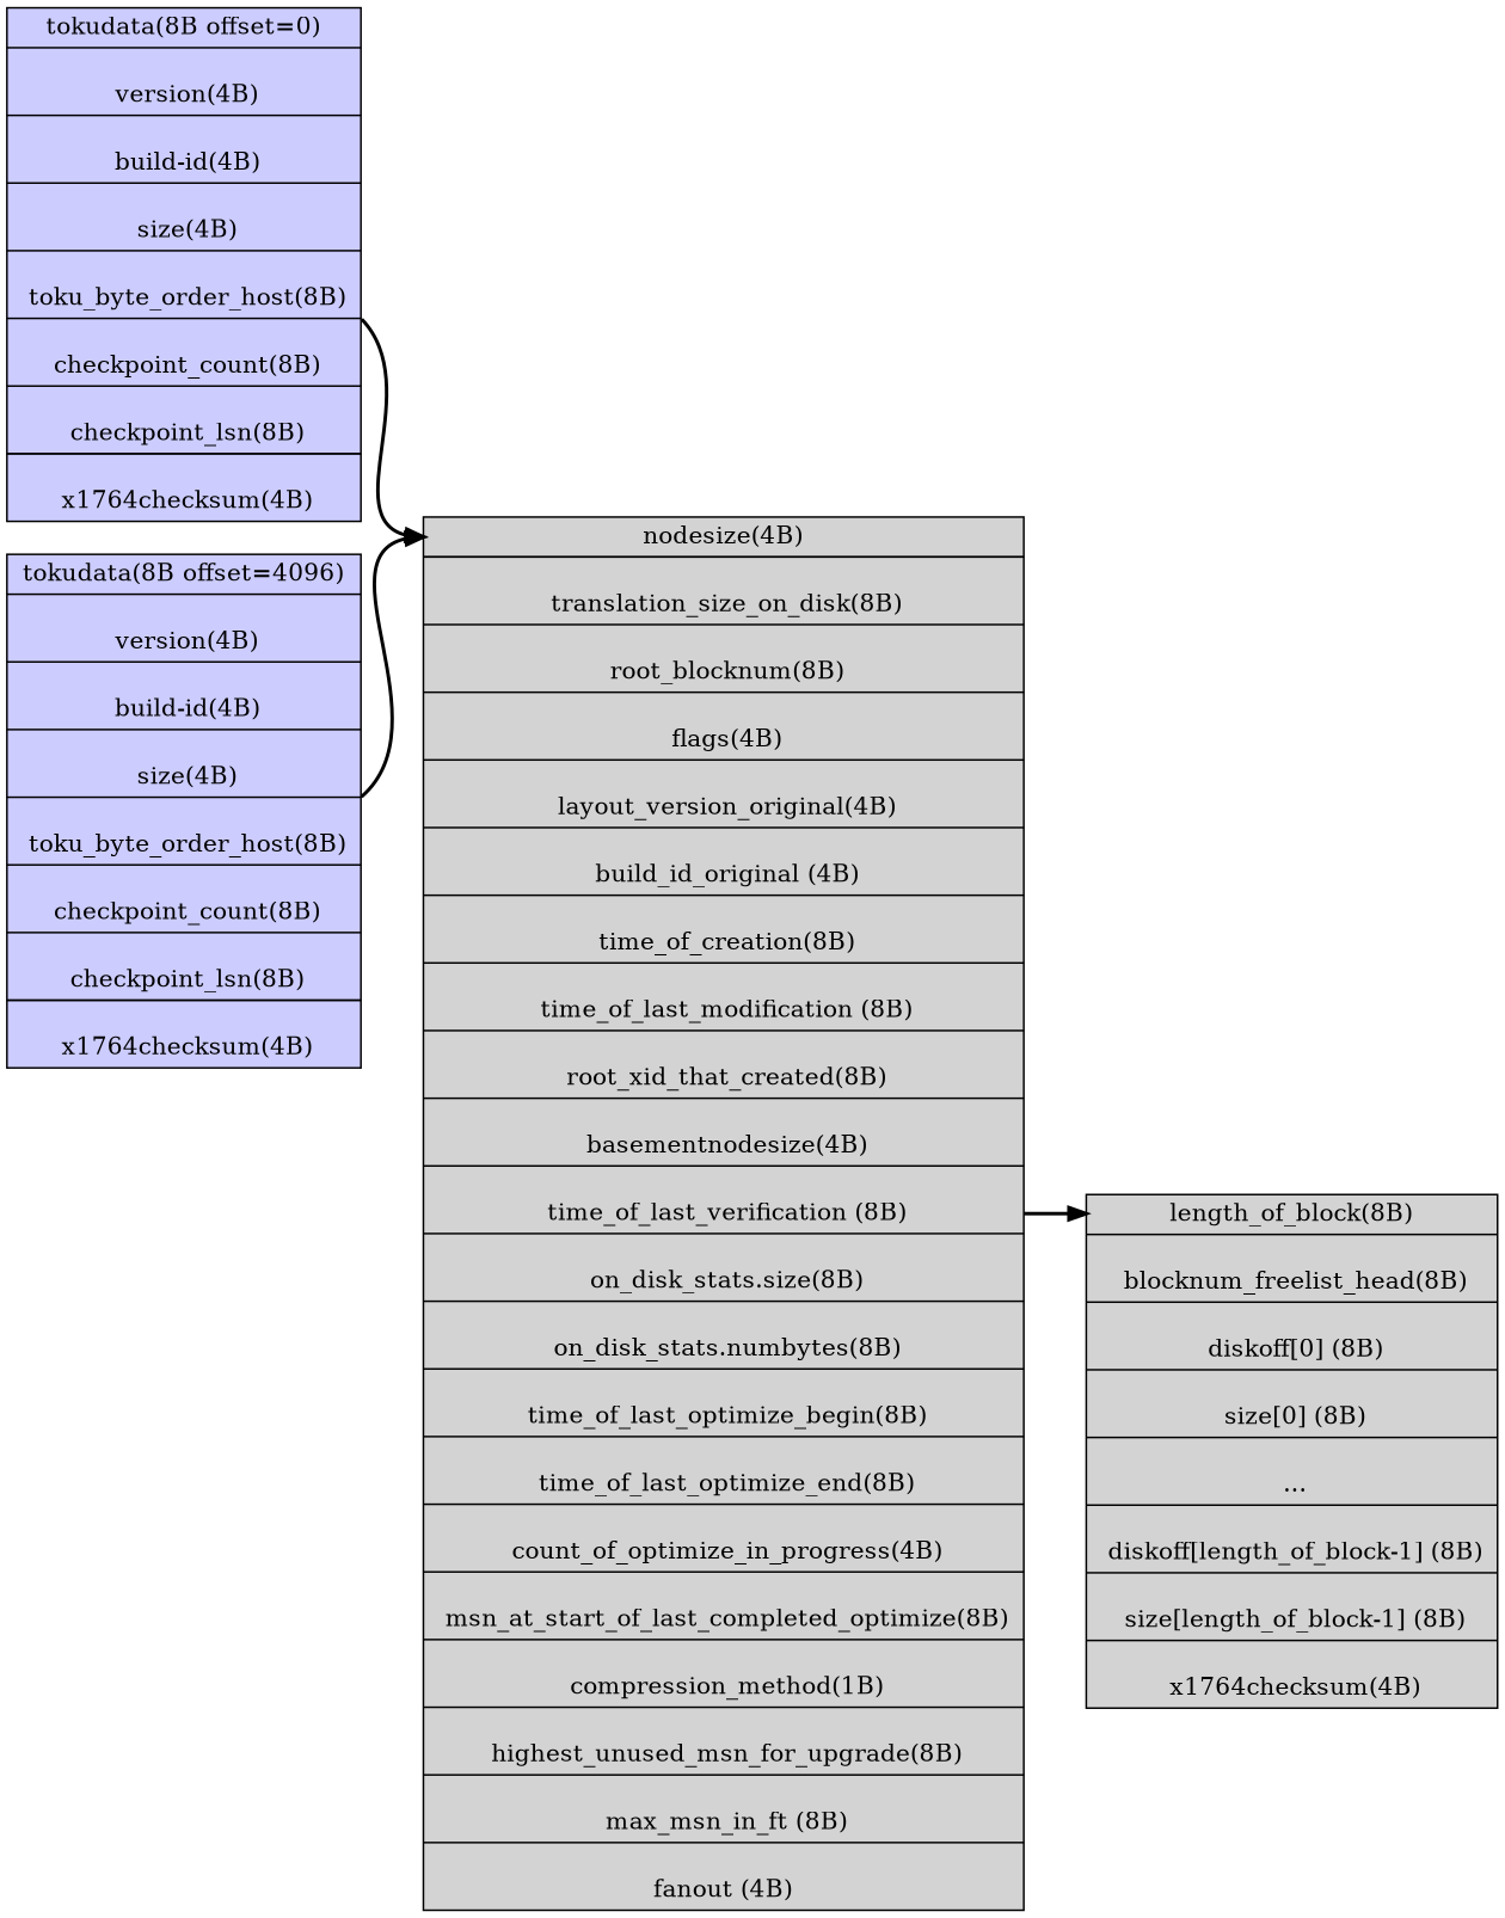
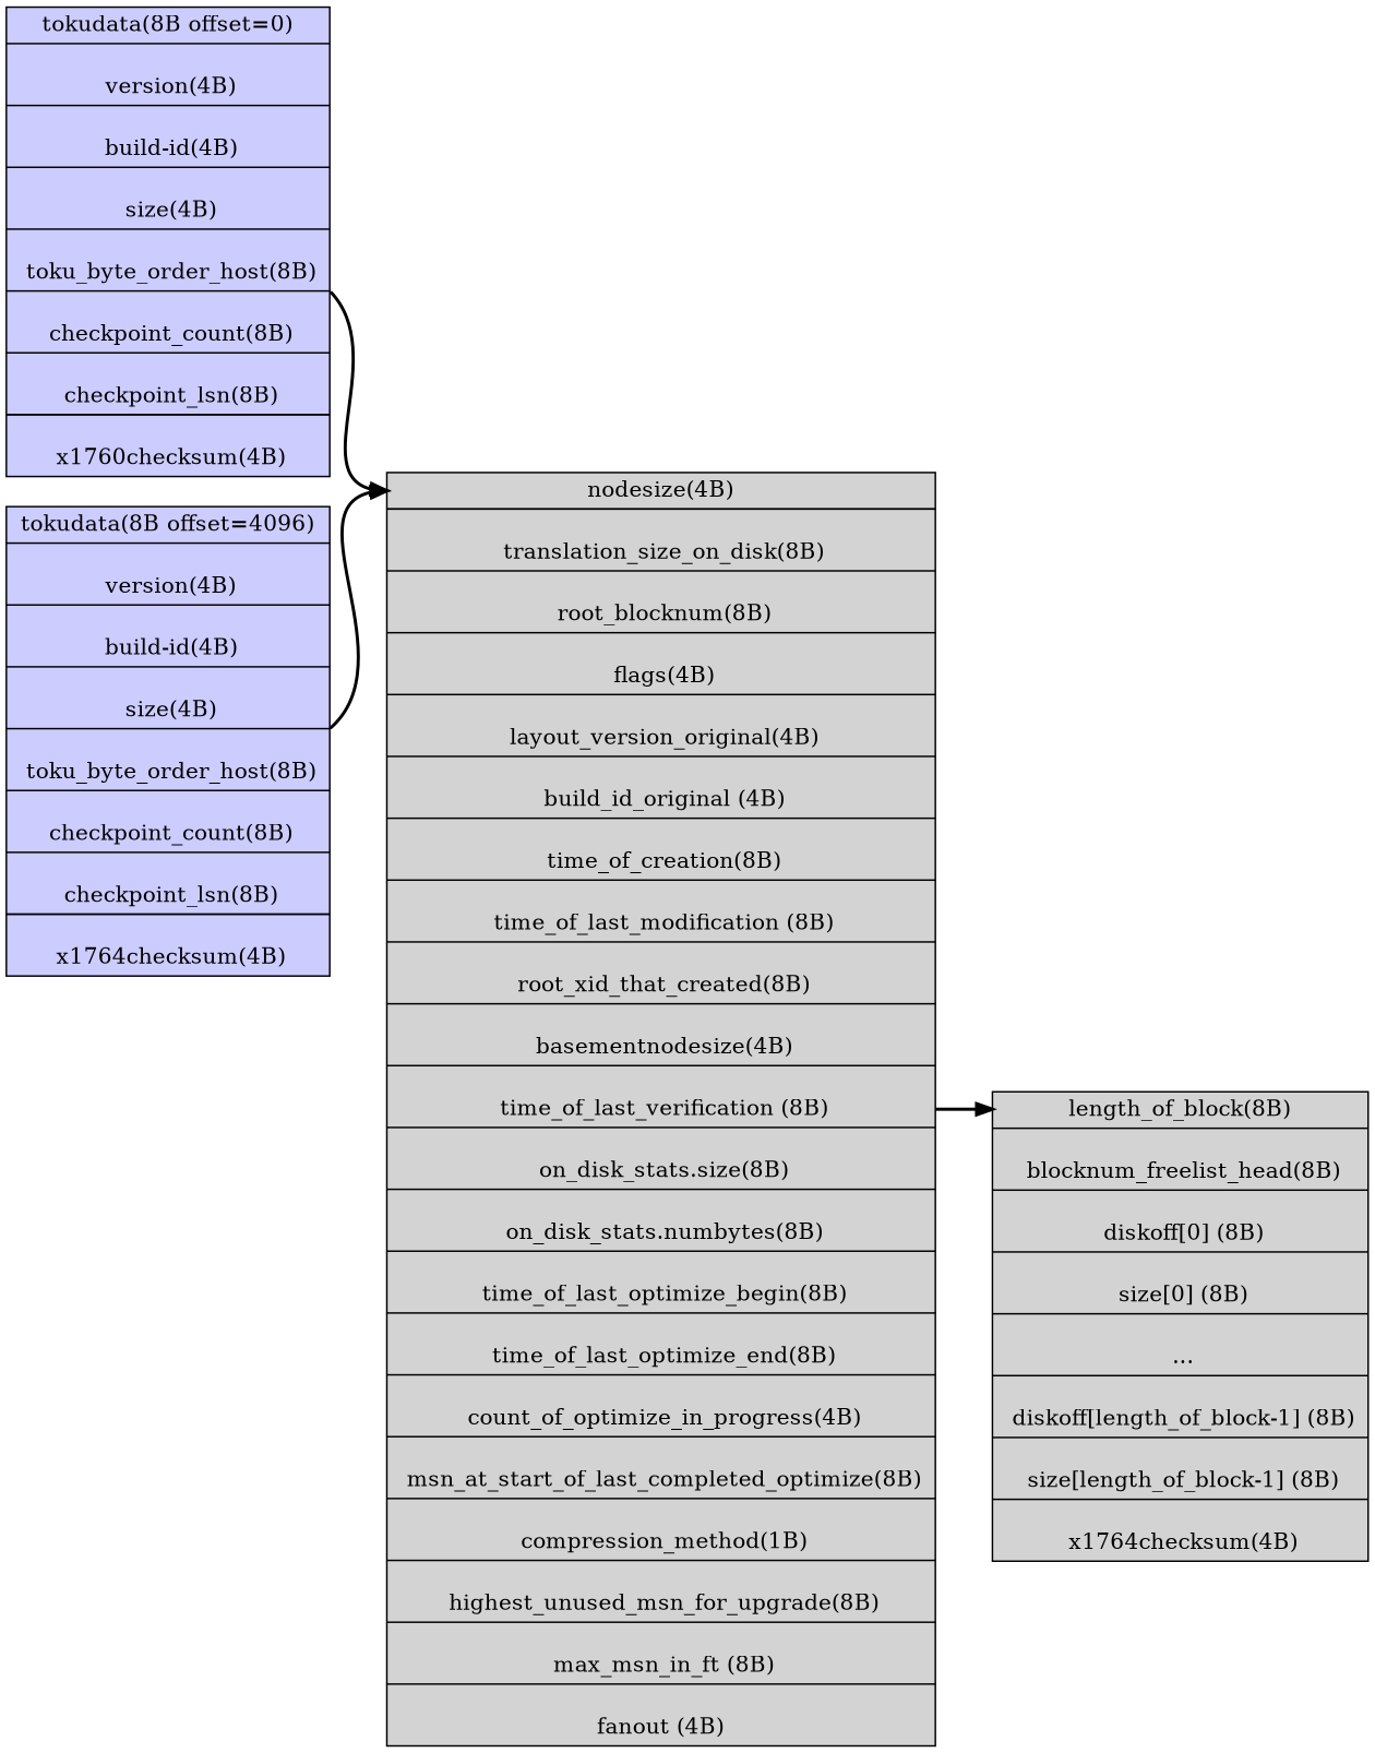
  digraph {
    rankdir=LR
    node [shape=record style=filled]
    edge [headport=header style=bold tailport=data]
-   n1 [fillcolor="#CCCCFF" label="tokudata(8B offset=0) | \n						   version(4B) | \n						   build-id(4B) | \n						   size(4B) |\n						   toku_byte_order_host(8B)|\n						   checkpoint_count(8B)|\n						   checkpoint_lsn(8B)|\n						   <data> ...|\n						   x1764checksum(4B)"]
+   n1 [fillcolor="#CCCCFF" label="tokudata(8B offset=0) | \n						   version(4B) | \n						   build-id(4B) | \n						   size(4B) |\n						   toku_byte_order_host(8B)|\n						   checkpoint_count(8B)|\n						   checkpoint_lsn(8B)|\n						   <data> ...|\n						   x1760checksum(4B)"]
    n2 [label="<header> nodesize(4B) | \n	                 <trans_addr> translation_address_on_disk(8B) | \n	                 translation_size_on_disk(8B) | \n	                 root_blocknum(8B) | \n	                 flags(4B) | \n	                 layout_version_original(4B) | \n	                 build_id_original (4B) | \n	                 time_of_creation(8B) | \n	                 time_of_last_modification (8B) | \n	                 root_xid_that_created(8B) | \n	                 basementnodesize(4B) | \n	                 time_of_last_verification (8B) | \n	                 on_disk_stats.size(8B) | \n	                 on_disk_stats.numbytes(8B) | \n	                 time_of_last_optimize_begin(8B)|\n	                 time_of_last_optimize_end(8B) | \n	                 count_of_optimize_in_progress(4B) | \n	                 msn_at_start_of_last_completed_optimize(8B) | \n	                 compression_method(1B) | \n	                 highest_unused_msn_for_upgrade(8B) | \n	                 max_msn_in_ft (8B) | \n	                 fanout (4B) \n	                 "]
    n3 [label="<header> length_of_block(8B)|\n	                             blocknum_freelist_head(8B)|\n	                             diskoff[0] (8B) | \n	                             size[0] (8B)	|\n	                             ...|\n	                             diskoff[length_of_block-1] (8B) | \n	                             size[length_of_block-1] (8B) |\n	                             x1764checksum(4B) "]
    n4 [fillcolor="#CCCCFF" label="tokudata(8B offset=4096) | \n						   version(4B) | \n						   build-id(4B) | \n						   size(4B) |\n						   toku_byte_order_host(8B)|\n						   checkpoint_count(8B)|\n						   checkpoint_lsn(8B)|\n						   <data>...|\n						   x1764checksum(4B)"]
    n1 -> n2
    n2 -> n3 [tailport=trans_addr]
    n4 -> n2
  }
